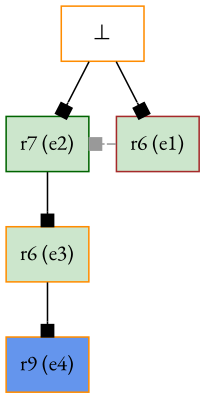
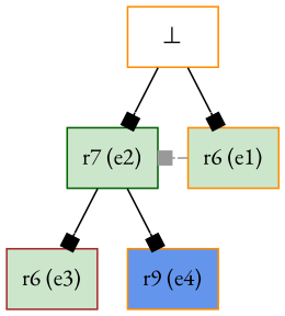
  digraph {
    fontname="EB Garamond"
    node [color=brown fillcolor="#cce6cc" fontname="EB Garamond" shape=box style=filled]
    edge [arrowhead=box fontname="EB Garamond"]
    n1 [color=darkgreen label="r7 (e2)"]
-   n2 [color=darkorange label="r6 (e3)"]
+   n2 [label="r6 (e3)"]
    n3 [color=darkorange fillcolor=cornflowerblue label="r9 (e4)"]
    n4 [color=darkorange fillcolor=white label="⊥"]
-   n5 [label="r6 (e1)"]
+   n5 [color=darkorange label="r6 (e1)"]
    n1 -> n2
-   n2 -> n3
+   n1 -> n3
    n4 -> n1
    n4 -> n5
    n5 -> n1 [color=gray60 constraint=false style=dashed]
  }
